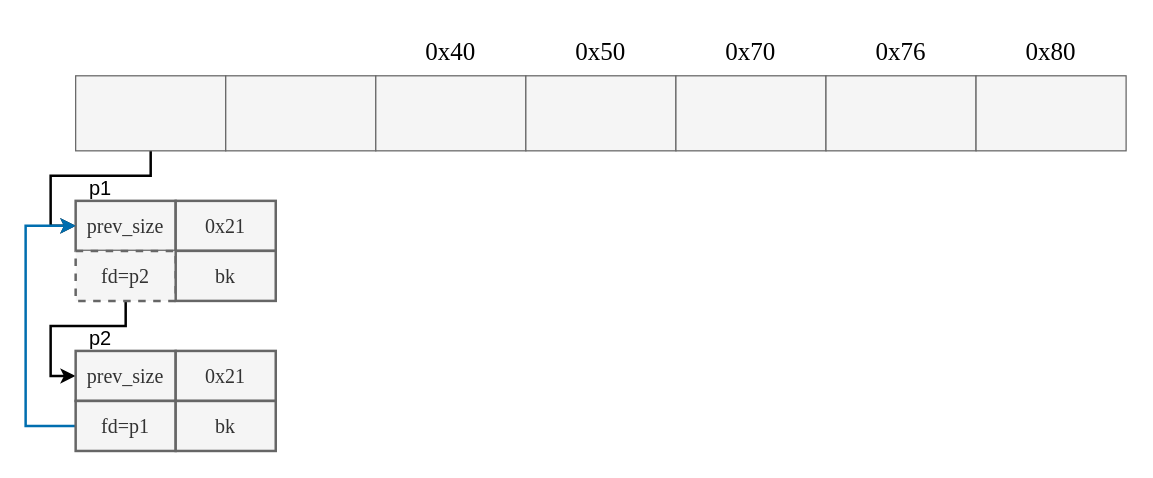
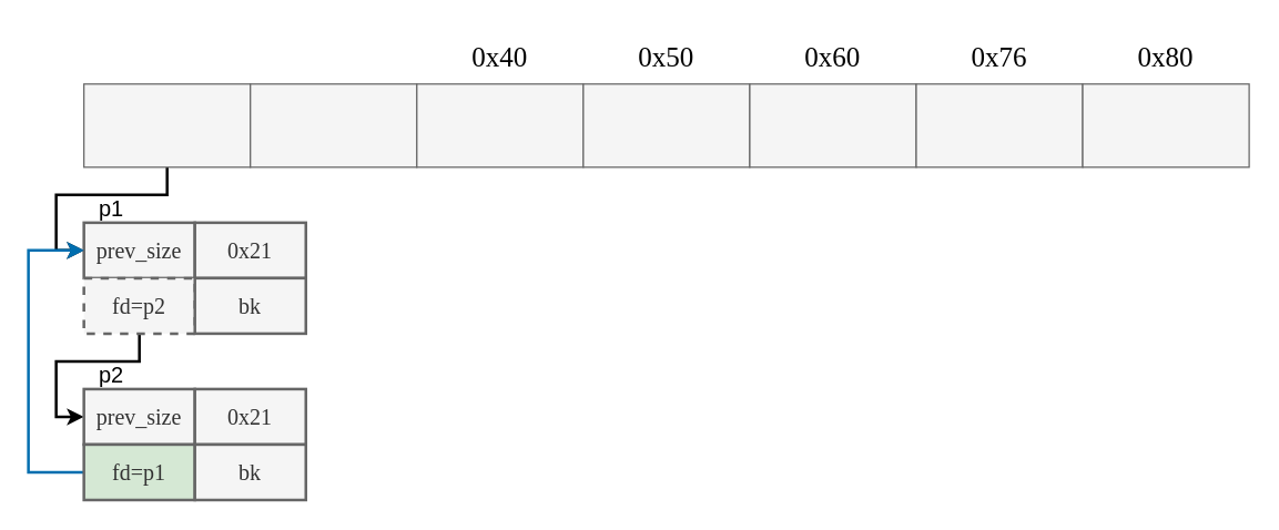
  <mxCell id="0" />
  <mxCell id="1" parent="0" />
  <mxCell id="2" style="edgeStyle=orthogonalEdgeStyle;rounded=0;orthogonalLoop=1;jettySize=auto;html=1;exitX=0.5;exitY=1;exitDx=0;exitDy=0;entryX=0;entryY=0.5;entryDx=0;entryDy=0;fontSize=16;fontFamily=Verdana;fontStyle=0;horizontal=1;strokeWidth=2;" parent="1" source="3" target="4" edge="1"><mxGeometry relative="1" as="geometry" /></mxCell>
  <mxCell id="3" value="" style="rounded=0;whiteSpace=wrap;html=1;strokeColor=#666666;fontColor=#333333;fillColor=#f5f5f5;fontSize=16;fontFamily=Verdana;fontStyle=0;horizontal=1;" parent="1" vertex="1"><mxGeometry x="60" y="60" width="120" height="60" as="geometry" /></mxCell>
  <mxCell id="4" value="&lt;font style=&quot;font-size: 16px;&quot;&gt;prev_size&lt;/font&gt;" style="rounded=0;whiteSpace=wrap;html=1;fillColor=#f5f5f5;strokeColor=#666666;fontColor=#333333;fontSize=16;fontFamily=Verdana;fontStyle=0;horizontal=1;strokeWidth=2;" parent="1" vertex="1"><mxGeometry x="60" y="160" width="80" height="40" as="geometry" /></mxCell>
  <mxCell id="5" value="&lt;font style=&quot;font-size: 16px;&quot;&gt;0x21&lt;/font&gt;" style="rounded=0;whiteSpace=wrap;html=1;fillColor=#f5f5f5;strokeColor=#666666;fontColor=#333333;fontSize=16;fontFamily=Verdana;fontStyle=0;horizontal=1;strokeWidth=2;" parent="1" vertex="1"><mxGeometry x="140" y="160" width="80" height="40" as="geometry" /></mxCell>
  <mxCell id="6" style="edgeStyle=orthogonalEdgeStyle;rounded=0;orthogonalLoop=1;jettySize=auto;html=1;exitX=0.5;exitY=1;exitDx=0;exitDy=0;entryX=0;entryY=0.5;entryDx=0;entryDy=0;fontSize=16;fontFamily=Verdana;fontStyle=0;horizontal=1;strokeWidth=2;" parent="1" source="7" target="9" edge="1"><mxGeometry relative="1" as="geometry" /></mxCell>
  <mxCell id="7" value="fd=p2" style="rounded=0;whiteSpace=wrap;html=1;fillColor=#f5f5f5;strokeColor=#666666;fontColor=#333333;fontSize=16;fontFamily=Verdana;fontStyle=0;horizontal=1;strokeWidth=2;dashed=1;" parent="1" vertex="1"><mxGeometry x="60" y="200" width="80" height="40" as="geometry" /></mxCell>
  <mxCell id="8" value="bk" style="rounded=0;whiteSpace=wrap;html=1;fillColor=#f5f5f5;strokeColor=#666666;fontColor=#333333;fontSize=16;fontFamily=Verdana;fontStyle=0;horizontal=1;strokeWidth=2;" parent="1" vertex="1"><mxGeometry x="140" y="200" width="80" height="40" as="geometry" /></mxCell>
  <mxCell id="9" value="&lt;font style=&quot;font-size: 16px;&quot;&gt;prev_size&lt;/font&gt;" style="rounded=0;whiteSpace=wrap;html=1;fillColor=#f5f5f5;strokeColor=#666666;fontColor=#333333;fontSize=16;fontFamily=Verdana;fontStyle=0;horizontal=1;strokeWidth=2;" parent="1" vertex="1"><mxGeometry x="60" y="280" width="80" height="40" as="geometry" /></mxCell>
  <mxCell id="10" value="&lt;font style=&quot;font-size: 16px;&quot;&gt;0x21&lt;/font&gt;" style="rounded=0;whiteSpace=wrap;html=1;fillColor=#f5f5f5;strokeColor=#666666;fontColor=#333333;fontSize=16;fontFamily=Verdana;fontStyle=0;horizontal=1;strokeWidth=2;" parent="1" vertex="1"><mxGeometry x="140" y="280" width="80" height="40" as="geometry" /></mxCell>
  <mxCell id="11" style="edgeStyle=orthogonalEdgeStyle;rounded=0;orthogonalLoop=1;jettySize=auto;html=1;exitX=0;exitY=0.5;exitDx=0;exitDy=0;entryX=0;entryY=0.5;entryDx=0;entryDy=0;strokeWidth=2;fillColor=#1ba1e2;strokeColor=#006EAF;" edge="1" parent="1" source="12" target="4"><mxGeometry relative="1" as="geometry"><Array as="points"><mxPoint x="20" y="340" /><mxPoint x="20" y="180" /></Array></mxGeometry></mxCell>
- <mxCell id="12" value="fd=p1" style="rounded=0;whiteSpace=wrap;html=1;fillColor=#f5f5f5;strokeColor=#666666;fontColor=#333333;fontSize=16;fontFamily=Verdana;fontStyle=0;horizontal=1;strokeWidth=2;" parent="1" vertex="1"><mxGeometry x="60" y="320" width="80" height="40" as="geometry" /></mxCell>
+ <mxCell id="12" value="fd=p1" style="rounded=0;whiteSpace=wrap;html=1;fillColor=#d5e8d4;strokeColor=#666666;fontColor=#333333;fontSize=16;fontFamily=Verdana;fontStyle=0;horizontal=1;strokeWidth=2;" parent="1" vertex="1"><mxGeometry x="60" y="320" width="80" height="40" as="geometry" /></mxCell>
  <mxCell id="13" value="bk" style="rounded=0;whiteSpace=wrap;html=1;fillColor=#f5f5f5;strokeColor=#666666;fontColor=#333333;fontSize=16;fontFamily=Verdana;fontStyle=0;horizontal=1;strokeWidth=2;" parent="1" vertex="1"><mxGeometry x="140" y="320" width="80" height="40" as="geometry" /></mxCell>
  <mxCell id="14" value="" style="rounded=0;whiteSpace=wrap;html=1;strokeColor=#666666;fontColor=#333333;fillColor=#f5f5f5;fontSize=16;fontFamily=Verdana;fontStyle=0;horizontal=1;" parent="1" vertex="1"><mxGeometry x="180" y="60" width="120" height="60" as="geometry" /></mxCell>
  <mxCell id="15" value="" style="rounded=0;whiteSpace=wrap;html=1;strokeColor=#666666;fontColor=#333333;fillColor=#f5f5f5;fontSize=16;fontFamily=Verdana;fontStyle=0;horizontal=1;" parent="1" vertex="1"><mxGeometry x="300" y="60" width="120" height="60" as="geometry" /></mxCell>
  <mxCell id="16" value="&lt;font style=&quot;font-size: 20px&quot;&gt;0x40&lt;/font&gt;" style="text;html=1;strokeColor=none;fillColor=none;align=center;verticalAlign=middle;whiteSpace=wrap;rounded=0;fontSize=16;fontFamily=Verdana;fontStyle=0;horizontal=1;" parent="1" vertex="1"><mxGeometry x="300" y="20" width="120" height="40" as="geometry" /></mxCell>
  <mxCell id="17" value="" style="rounded=0;whiteSpace=wrap;html=1;strokeColor=#666666;fontColor=#333333;fillColor=#f5f5f5;fontSize=16;fontFamily=Verdana;fontStyle=0;horizontal=1;" parent="1" vertex="1"><mxGeometry x="420" y="60" width="120" height="60" as="geometry" /></mxCell>
  <mxCell id="18" value="&lt;font style=&quot;font-size: 20px&quot;&gt;0x50&lt;/font&gt;" style="text;html=1;strokeColor=none;fillColor=none;align=center;verticalAlign=middle;whiteSpace=wrap;rounded=0;fontSize=16;fontFamily=Verdana;fontStyle=0;horizontal=1;" parent="1" vertex="1"><mxGeometry x="420" y="20" width="120" height="40" as="geometry" /></mxCell>
  <mxCell id="19" value="" style="rounded=0;whiteSpace=wrap;html=1;strokeColor=#666666;fontColor=#333333;fillColor=#f5f5f5;fontSize=16;fontFamily=Verdana;fontStyle=0;horizontal=1;" parent="1" vertex="1"><mxGeometry x="540" y="60" width="120" height="60" as="geometry" /></mxCell>
- <mxCell id="20" value="&lt;font style=&quot;font-size: 20px&quot;&gt;0x70&lt;/font&gt;" style="text;html=1;strokeColor=none;fillColor=none;align=center;verticalAlign=middle;whiteSpace=wrap;rounded=0;fontSize=16;fontFamily=Verdana;fontStyle=0;horizontal=1;" parent="1" vertex="1"><mxGeometry x="540" y="20" width="120" height="40" as="geometry" /></mxCell>
+ <mxCell id="20" value="&lt;font style=&quot;font-size: 20px&quot;&gt;0x60&lt;/font&gt;" style="text;html=1;strokeColor=none;fillColor=none;align=center;verticalAlign=middle;whiteSpace=wrap;rounded=0;fontSize=16;fontFamily=Verdana;fontStyle=0;horizontal=1;" parent="1" vertex="1"><mxGeometry x="540" y="20" width="120" height="40" as="geometry" /></mxCell>
  <mxCell id="21" value="" style="rounded=0;whiteSpace=wrap;html=1;strokeColor=#666666;fontColor=#333333;fillColor=#f5f5f5;fontSize=16;fontFamily=Verdana;fontStyle=0;horizontal=1;" parent="1" vertex="1"><mxGeometry x="660" y="60" width="120" height="60" as="geometry" /></mxCell>
  <mxCell id="22" value="&lt;font style=&quot;font-size: 20px&quot;&gt;0x76&lt;/font&gt;" style="text;html=1;strokeColor=none;fillColor=none;align=center;verticalAlign=middle;whiteSpace=wrap;rounded=0;fontSize=16;fontFamily=Verdana;fontStyle=0;horizontal=1;" parent="1" vertex="1"><mxGeometry x="660" y="20" width="120" height="40" as="geometry" /></mxCell>
  <mxCell id="23" value="" style="rounded=0;whiteSpace=wrap;html=1;strokeColor=#666666;fontColor=#333333;fillColor=#f5f5f5;fontSize=16;fontFamily=Verdana;fontStyle=0;horizontal=1;" parent="1" vertex="1"><mxGeometry x="780" y="60" width="120" height="60" as="geometry" /></mxCell>
  <mxCell id="24" value="&lt;font style=&quot;font-size: 20px&quot;&gt;0x80&lt;/font&gt;" style="text;html=1;strokeColor=none;fillColor=none;align=center;verticalAlign=middle;whiteSpace=wrap;rounded=0;fontSize=16;fontFamily=Verdana;fontStyle=0;horizontal=1;" parent="1" vertex="1"><mxGeometry x="780" y="20" width="120" height="40" as="geometry" /></mxCell>
  <mxCell id="25" value="p1" style="text;html=1;strokeColor=none;fillColor=none;align=center;verticalAlign=middle;whiteSpace=wrap;rounded=0;fontSize=16;" vertex="1" parent="1"><mxGeometry x="60" y="140" width="40" height="20" as="geometry" /></mxCell>
  <mxCell id="26" value="p2" style="text;html=1;strokeColor=none;fillColor=none;align=center;verticalAlign=middle;whiteSpace=wrap;rounded=0;fontSize=16;" vertex="1" parent="1"><mxGeometry x="60" y="260" width="40" height="20" as="geometry" /></mxCell>
